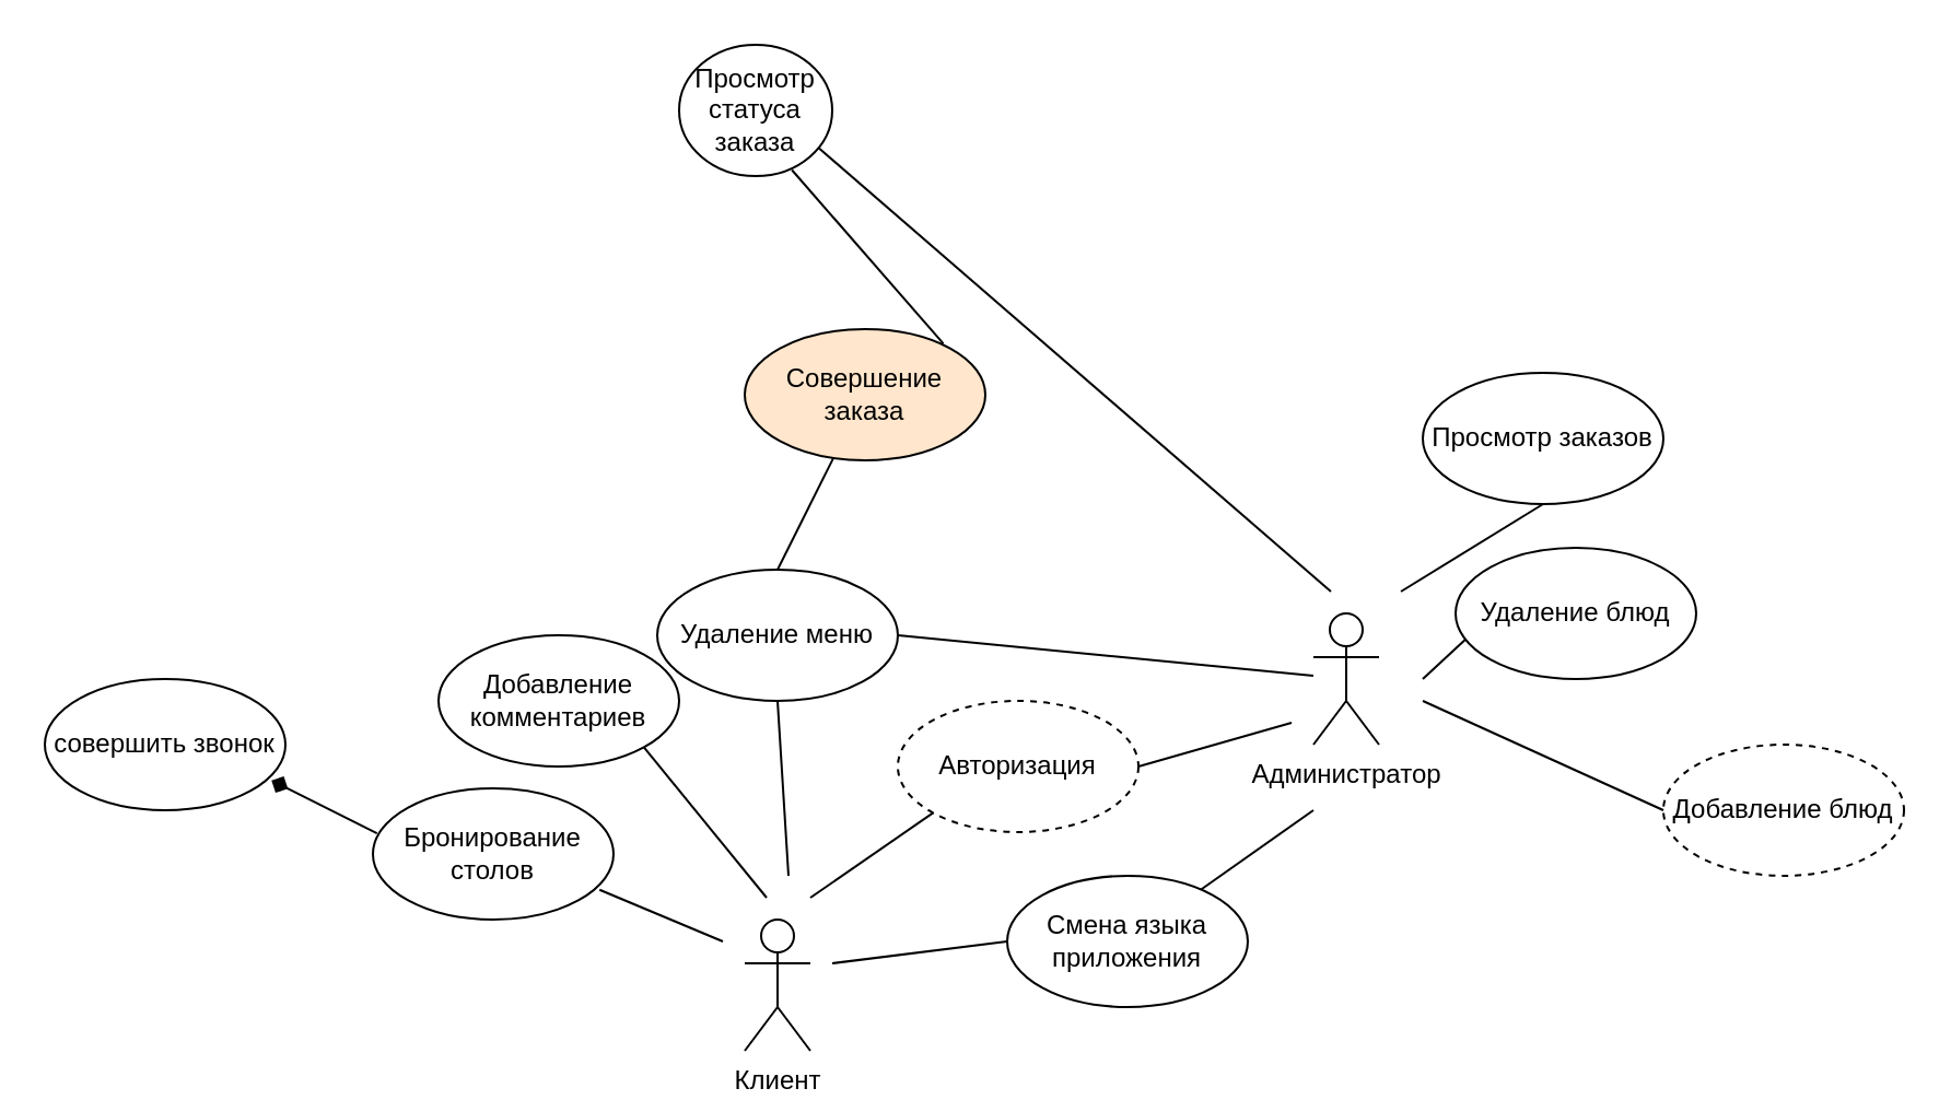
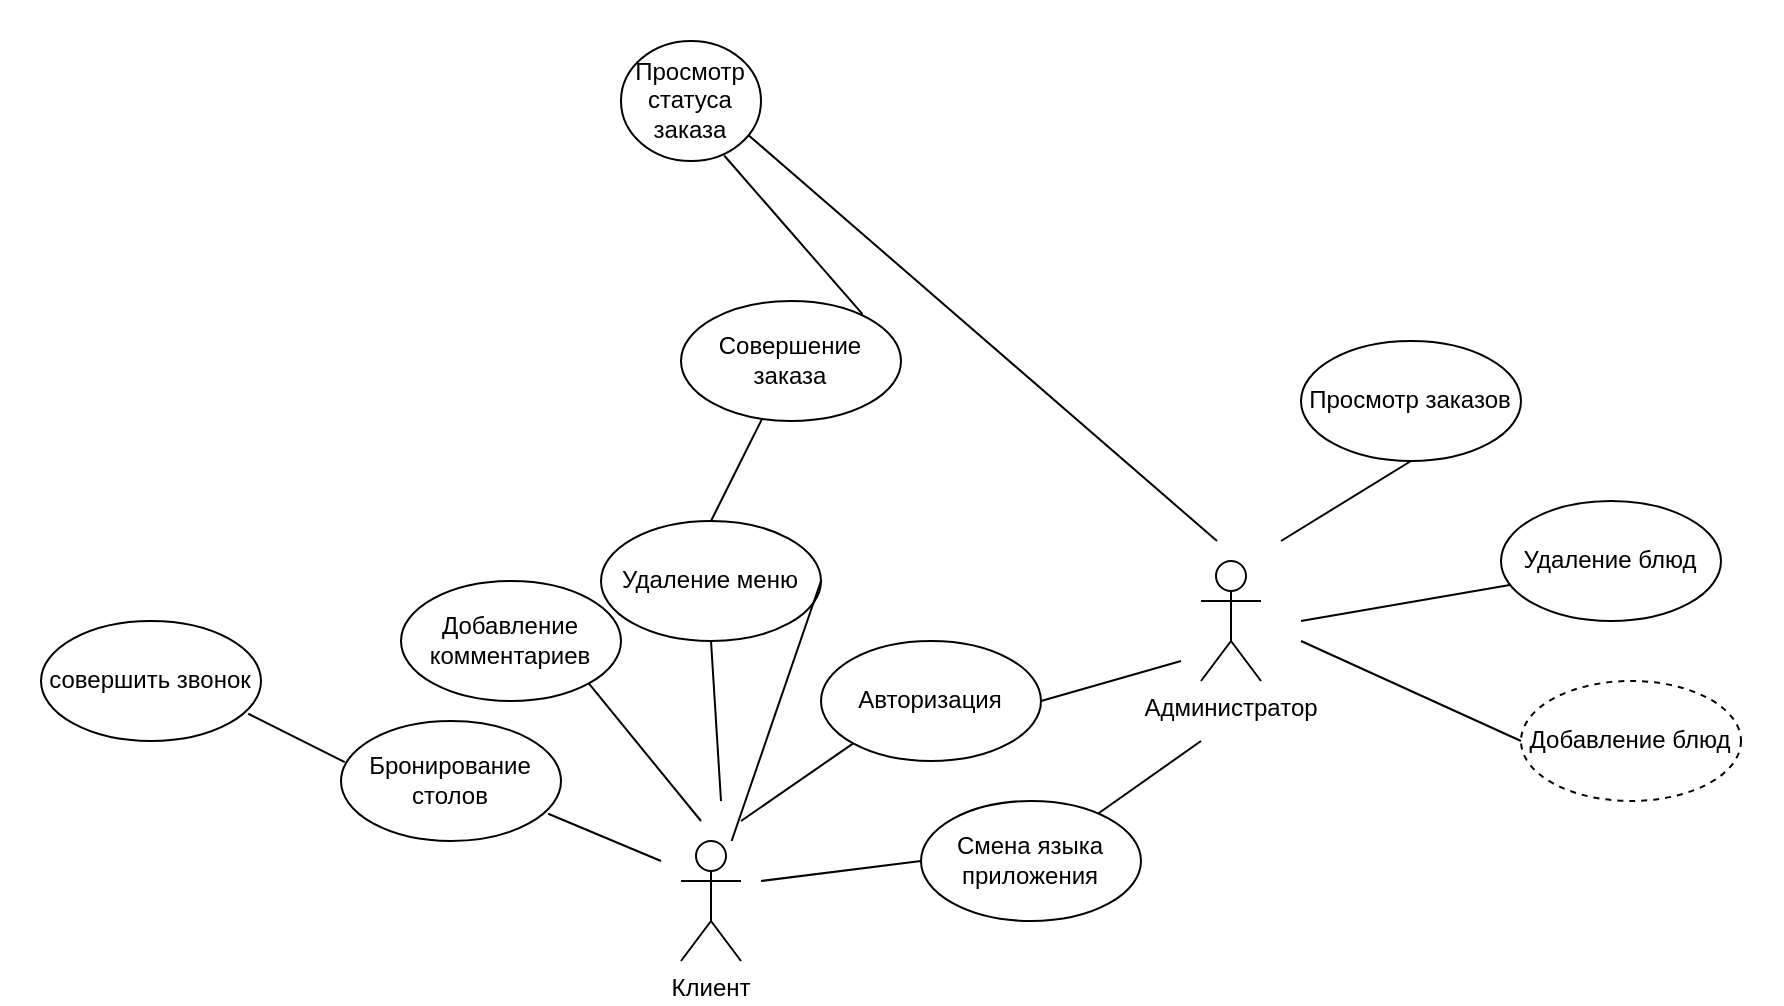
  <mxCell id="0" />
  <mxCell id="1" parent="0" />
  <mxCell id="2" value="Клиент" style="shape=umlActor;verticalLabelPosition=bottom;verticalAlign=top;html=1;outlineConnect=0;" parent="1" vertex="1"><mxGeometry x="340" y="420" width="30" height="60" as="geometry" /></mxCell>
  <mxCell id="3" value="Администратор" style="shape=umlActor;verticalLabelPosition=bottom;verticalAlign=top;html=1;outlineConnect=0;" parent="1" vertex="1"><mxGeometry x="600" y="280" width="30" height="60" as="geometry" /></mxCell>
  <mxCell id="4" value="Бронирование столов" style="ellipse;whiteSpace=wrap;html=1;" parent="1" vertex="1"><mxGeometry y="360" width="110" height="60" as="geometry" x="170" /></mxCell>
  <mxCell id="5" value="" style="endArrow=none;html=1;rounded=0;entryX=0.942;entryY=0.773;entryDx=0;entryDy=0;entryPerimeter=0;" parent="1" target="4" edge="1"><mxGeometry width="50" height="50" relative="1" as="geometry"><mxPoint x="330" y="430" as="sourcePoint" /><mxPoint x="270" y="400" as="targetPoint" /></mxGeometry></mxCell>
  <mxCell id="6" value="Добавление комментариев" style="ellipse;whiteSpace=wrap;html=1;" parent="1" vertex="1"><mxGeometry x="200" y="290" width="110" height="60" as="geometry" /></mxCell>
  <mxCell id="7" value="" style="endArrow=none;html=1;rounded=0;entryX=1;entryY=1;entryDx=0;entryDy=0;" parent="1" target="6" edge="1"><mxGeometry width="50" height="50" relative="1" as="geometry"><mxPoint x="350" y="410" as="sourcePoint" /><mxPoint x="310" y="360" as="targetPoint" /></mxGeometry></mxCell>
  <mxCell id="8" value="Удаление меню" style="ellipse;whiteSpace=wrap;html=1;" parent="1" vertex="1"><mxGeometry x="300" y="260" width="110" height="60" as="geometry" /></mxCell>
  <mxCell id="9" value="" style="endArrow=none;html=1;rounded=0;entryX=0.5;entryY=1;entryDx=0;entryDy=0;" parent="1" target="8" edge="1"><mxGeometry width="50" height="50" relative="1" as="geometry"><mxPoint x="360" y="400" as="sourcePoint" /><mxPoint x="400" y="300" as="targetPoint" /></mxGeometry></mxCell>
- <mxCell id="10" value="" style="endArrow=none;html=1;rounded=0;exitX=1;exitY=0.5;exitDx=0;exitDy=0;" parent="1" source="8" target="3" edge="1"><mxGeometry width="50" height="50" relative="1" as="geometry"><mxPoint x="450" y="330" as="sourcePoint" /><mxPoint x="500" y="280" as="targetPoint" /></mxGeometry></mxCell>
- <mxCell id="11" value="Авторизация" style="ellipse;whiteSpace=wrap;html=1;dashed=1;" parent="1" vertex="1"><mxGeometry x="410" y="320" width="110" height="60" as="geometry" /></mxCell>
+ <mxCell id="10" value="" style="endArrow=none;html=1;rounded=0;exitX=1;exitY=0.5;exitDx=0;exitDy=0;" parent="1" source="8" target="2" edge="1"><mxGeometry width="50" height="50" relative="1" as="geometry"><mxPoint x="450" y="330" as="sourcePoint" /><mxPoint x="500" y="280" as="targetPoint" /></mxGeometry></mxCell>
+ <mxCell id="11" value="Авторизация" style="ellipse;whiteSpace=wrap;html=1;" parent="1" vertex="1"><mxGeometry x="410" y="320" width="110" height="60" as="geometry" /></mxCell>
  <mxCell id="12" value="" style="endArrow=none;html=1;rounded=0;entryX=1;entryY=0.5;entryDx=0;entryDy=0;" parent="1" target="11" edge="1"><mxGeometry width="50" height="50" relative="1" as="geometry"><mxPoint x="590" y="330" as="sourcePoint" /><mxPoint x="510" y="360" as="targetPoint" /></mxGeometry></mxCell>
  <mxCell id="13" value="" style="endArrow=none;html=1;rounded=0;entryX=0;entryY=1;entryDx=0;entryDy=0;" parent="1" target="11" edge="1"><mxGeometry width="50" height="50" relative="1" as="geometry"><mxPoint x="370" y="410" as="sourcePoint" /><mxPoint x="470" y="400" as="targetPoint" /></mxGeometry></mxCell>
  <mxCell id="14" value="Смена языка приложения" style="ellipse;whiteSpace=wrap;html=1;" parent="1" vertex="1"><mxGeometry x="460" y="400" width="110" height="60" as="geometry" /></mxCell>
  <mxCell id="15" value="" style="endArrow=none;html=1;rounded=0;" parent="1" target="14" edge="1"><mxGeometry width="50" height="50" relative="1" as="geometry"><mxPoint x="600" y="370" as="sourcePoint" /><mxPoint x="590" y="470" as="targetPoint" /></mxGeometry></mxCell>
  <mxCell id="16" value="" style="endArrow=none;html=1;rounded=0;entryX=0;entryY=0.5;entryDx=0;entryDy=0;" parent="1" target="14" edge="1"><mxGeometry width="50" height="50" relative="1" as="geometry"><mxPoint x="380" y="440" as="sourcePoint" /><mxPoint x="470" y="430" as="targetPoint" /></mxGeometry></mxCell>
- <mxCell id="17" value="Совершение заказа" style="ellipse;whiteSpace=wrap;html=1;fillColor=#ffe6cc;" parent="1" vertex="1"><mxGeometry x="340" y="150" width="110" height="60" as="geometry" /></mxCell>
+ <mxCell id="17" value="Совершение заказа" style="ellipse;whiteSpace=wrap;html=1;" parent="1" vertex="1"><mxGeometry x="340" y="150" width="110" height="60" as="geometry" /></mxCell>
  <mxCell id="18" value="" style="endArrow=none;html=1;rounded=0;exitX=0.5;exitY=0;exitDx=0;exitDy=0;" parent="1" target="17" edge="1" source="8"><mxGeometry width="50" height="50" relative="1" as="geometry"><mxPoint x="390" y="460" as="sourcePoint" /><mxPoint x="550" y="520" as="targetPoint" /></mxGeometry></mxCell>
  <mxCell id="19" value="Просмотр статуса заказа" style="ellipse;whiteSpace=wrap;html=1;" parent="1" vertex="1"><mxGeometry x="310" y="20" width="70" height="60" as="geometry" /></mxCell>
  <mxCell id="20" value="" style="endArrow=none;html=1;rounded=0;exitX=0.825;exitY=0.11;exitDx=0;exitDy=0;entryX=0.737;entryY=0.954;entryDx=0;entryDy=0;entryPerimeter=0;exitPerimeter=0;" parent="1" edge="1" target="19" source="17"><mxGeometry width="50" height="50" relative="1" as="geometry"><mxPoint x="552.5" y="520" as="sourcePoint" /><mxPoint x="420" as="targetPoint" y="110" /></mxGeometry></mxCell>
  <mxCell id="21" value="Добавление блюд" style="ellipse;whiteSpace=wrap;html=1;dashed=1;" parent="1" vertex="1"><mxGeometry x="760" y="340" width="110" height="60" as="geometry" /></mxCell>
  <mxCell id="22" value="" style="endArrow=none;html=1;rounded=0;entryX=0;entryY=0.5;entryDx=0;entryDy=0;" parent="1" target="21" edge="1"><mxGeometry width="50" height="50" relative="1" as="geometry"><mxPoint x="650" y="320" as="sourcePoint" /><mxPoint x="860" y="380" as="targetPoint" /></mxGeometry></mxCell>
- <mxCell id="23" value="Удаление блюд" style="ellipse;whiteSpace=wrap;html=1;" parent="1" vertex="1"><mxGeometry x="665" y="250" width="110" height="60" as="geometry" /></mxCell>
+ <mxCell id="23" value="Удаление блюд" style="ellipse;whiteSpace=wrap;html=1;" parent="1" vertex="1"><mxGeometry x="750" y="250" width="110" height="60" as="geometry" /></mxCell>
  <mxCell id="24" value="" style="endArrow=none;html=1;rounded=0;entryX=0.04;entryY=0.7;entryDx=0;entryDy=0;entryPerimeter=0;" parent="1" target="23" edge="1"><mxGeometry width="50" height="50" relative="1" as="geometry"><mxPoint x="650" y="310" as="sourcePoint" /><mxPoint x="850" y="290" as="targetPoint" /></mxGeometry></mxCell>
  <mxCell id="25" value="Просмотр заказов" style="ellipse;whiteSpace=wrap;html=1;" parent="1" vertex="1"><mxGeometry x="650" y="170" width="110" height="60" as="geometry" /></mxCell>
  <mxCell id="26" value="" style="endArrow=none;html=1;rounded=0;entryX=0.5;entryY=1;entryDx=0;entryDy=0;" parent="1" target="25" edge="1"><mxGeometry width="50" height="50" relative="1" as="geometry"><mxPoint x="640" y="270" as="sourcePoint" /><mxPoint x="750" y="210" as="targetPoint" /></mxGeometry></mxCell>
  <mxCell id="27" value="" style="endArrow=none;html=1;rounded=0;entryX=0.911;entryY=0.785;entryDx=0;entryDy=0;entryPerimeter=0;" parent="1" target="19" edge="1"><mxGeometry width="50" height="50" relative="1" as="geometry"><mxPoint x="608" y="270" as="sourcePoint" /><mxPoint x="576.166" y="218.501" as="targetPoint" /></mxGeometry></mxCell>
  <mxCell id="28" value="совершить звонок" style="ellipse;whiteSpace=wrap;html=1;" vertex="1" parent="1"><mxGeometry x="20" y="310" width="110" height="60" as="geometry" /></mxCell>
- <mxCell id="29" value="" style="endArrow=diamond;html=1;rounded=0;entryX=0.942;entryY=0.773;entryDx=0;entryDy=0;entryPerimeter=0;exitX=0.017;exitY=0.343;exitDx=0;exitDy=0;exitPerimeter=0;" edge="1" parent="1" target="28" source="4"><mxGeometry width="50" height="50" relative="1" as="geometry"><mxPoint x="180" y="380" as="sourcePoint" /><mxPoint x="120" y="350" as="targetPoint" /></mxGeometry></mxCell>
+ <mxCell id="29" value="" style="endArrow=none;html=1;rounded=0;entryX=0.942;entryY=0.773;entryDx=0;entryDy=0;entryPerimeter=0;exitX=0.017;exitY=0.343;exitDx=0;exitDy=0;exitPerimeter=0;" edge="1" parent="1" target="28" source="4"><mxGeometry width="50" height="50" relative="1" as="geometry"><mxPoint x="180" y="380" as="sourcePoint" /><mxPoint x="120" y="350" as="targetPoint" /></mxGeometry></mxCell>
